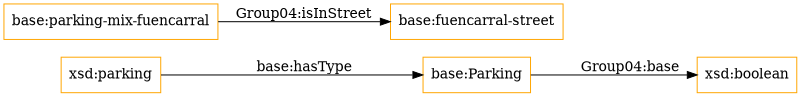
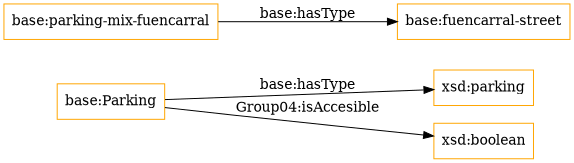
  digraph {
    rankdir=LR
    node [color=orange shape=rectangle]
    n1 [label="xsd:parking"]
    "base:Parking"
    "xsd:boolean"
    "base:parking-mix-fuencarral"
    "base:fuencarral-street"
-   n1 -> "base:Parking" [label="base:hasType"]
-   "base:Parking" -> "xsd:boolean" [label="Group04:base"]
-   "base:parking-mix-fuencarral" -> "base:fuencarral-street" [label="Group04:isInStreet"]
+   "base:Parking" -> n1 [label="base:hasType"]
+   "base:Parking" -> "xsd:boolean" [label="Group04:isAccesible"]
+   "base:parking-mix-fuencarral" -> "base:fuencarral-street" [label="base:hasType"]
  }
